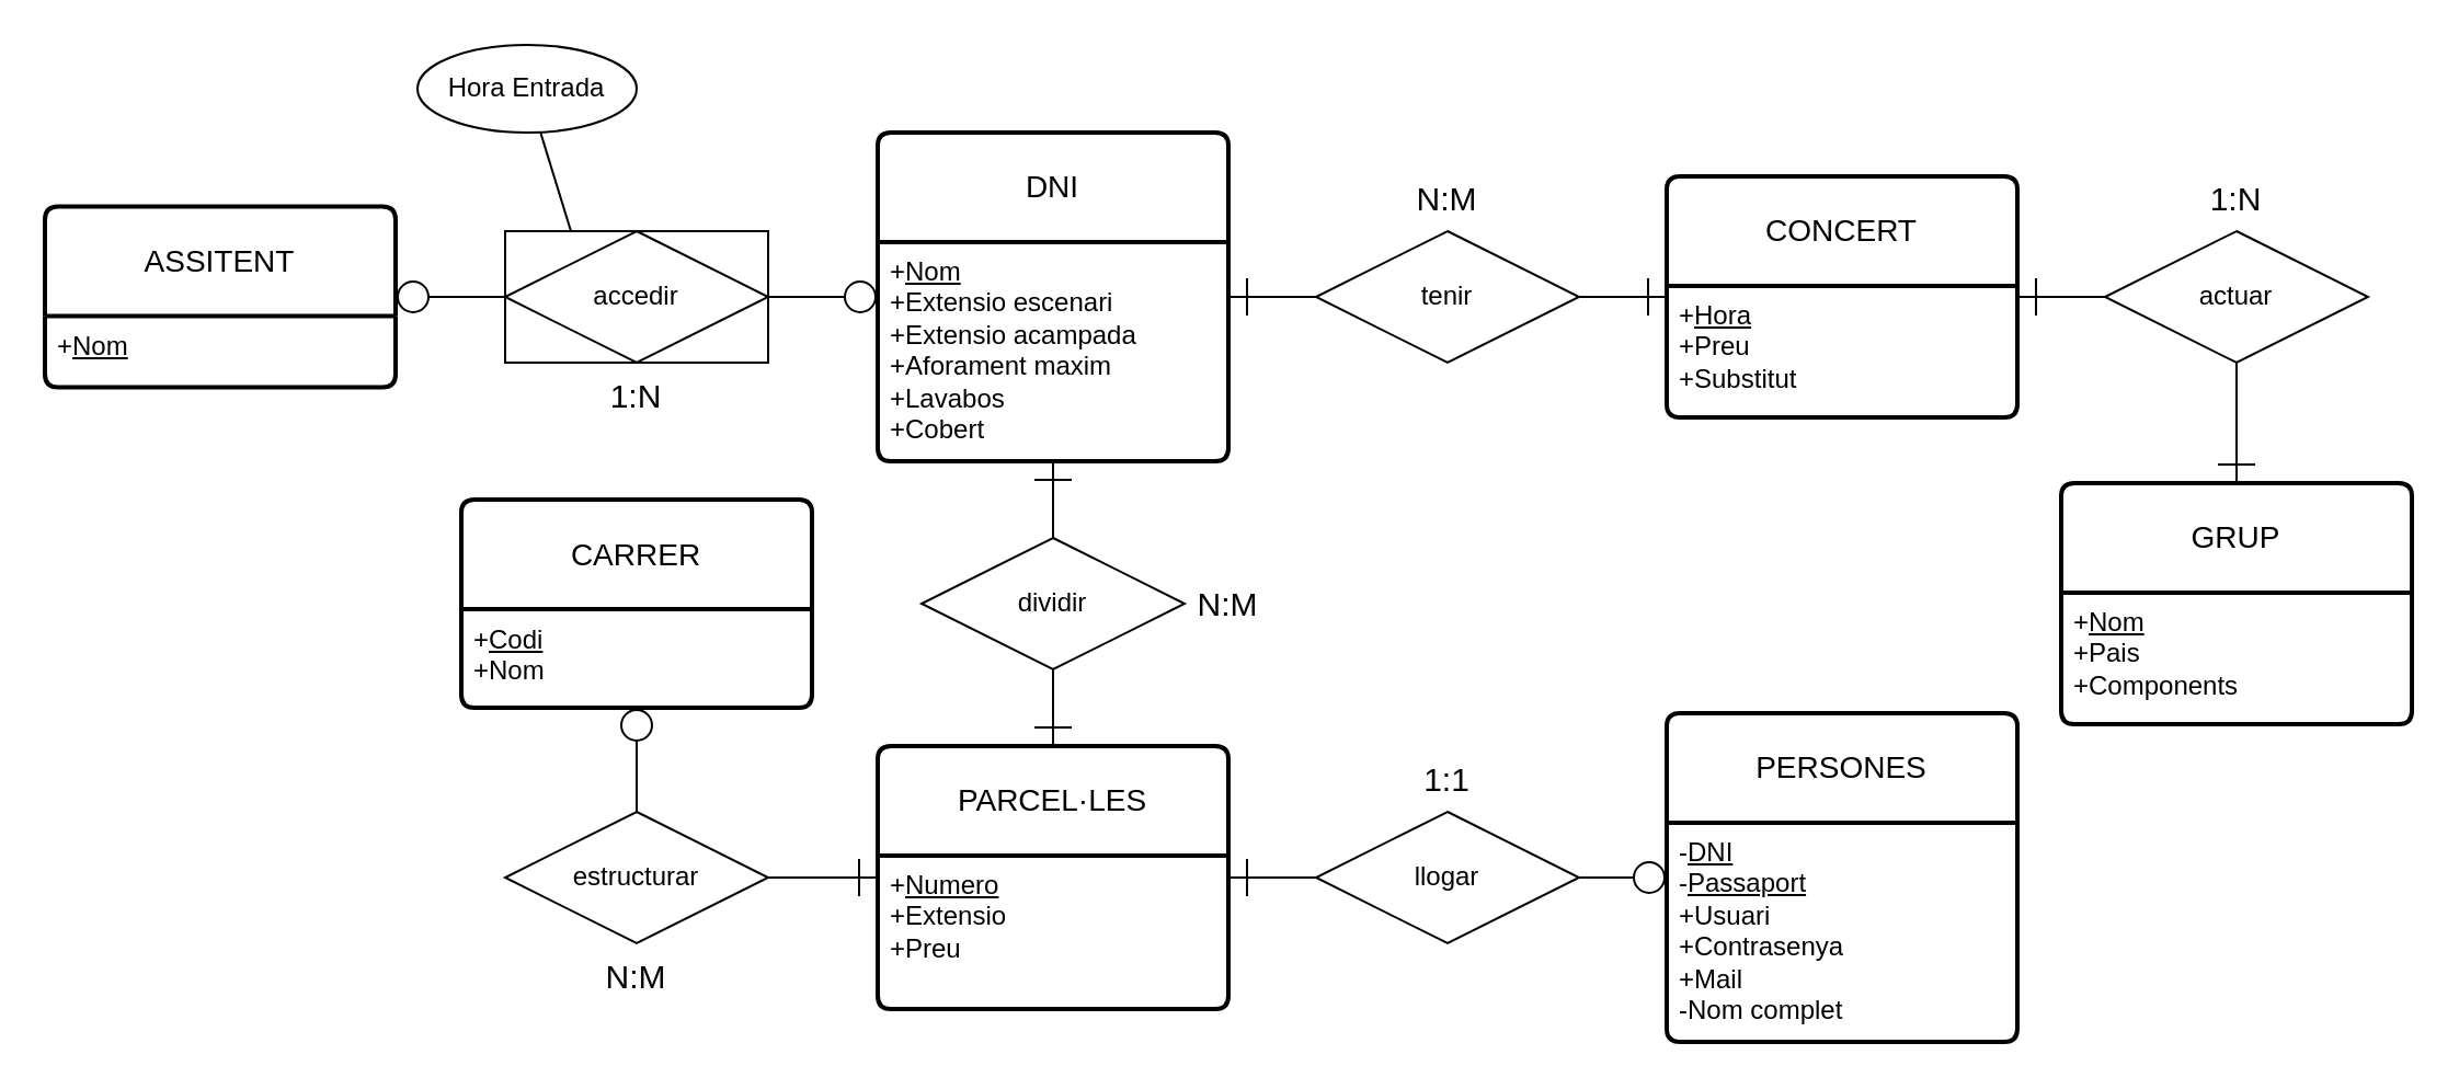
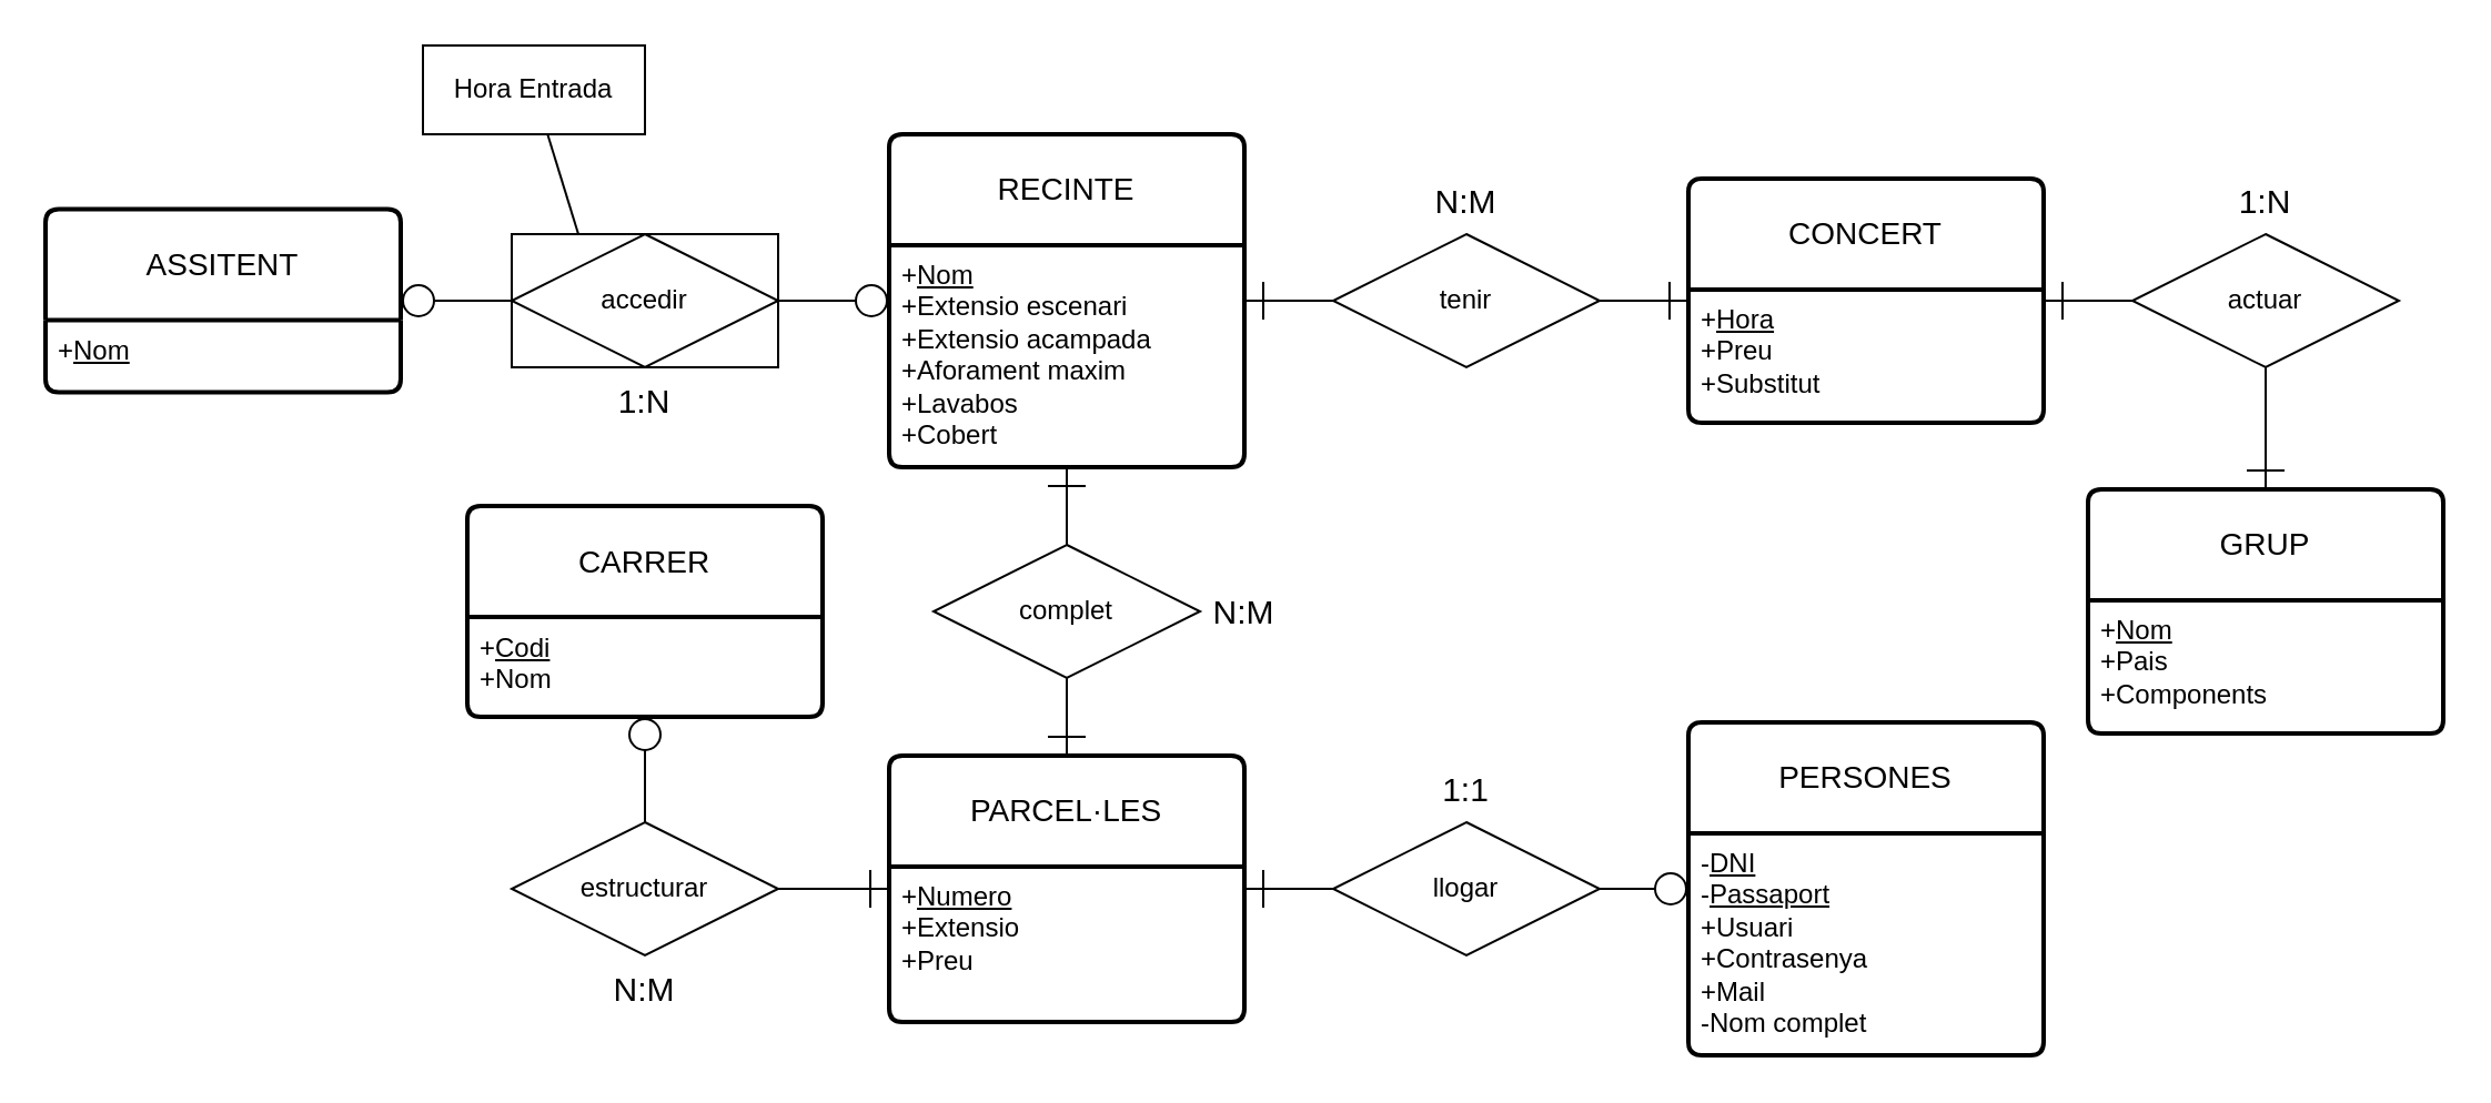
  <mxCell id="0" />
  <mxCell id="1" parent="0" />
- <mxCell id="2" value="DNI" style="swimlane;childLayout=stackLayout;horizontal=1;startSize=50;horizontalStack=0;rounded=1;fontSize=14;fontStyle=0;strokeWidth=2;resizeParent=0;resizeLast=1;shadow=0;dashed=0;align=center;arcSize=4;whiteSpace=wrap;html=1;" vertex="1" parent="1"><mxGeometry x="400" y="60" width="160" height="150" as="geometry" /></mxCell>
+ <mxCell id="2" value="RECINTE" style="swimlane;childLayout=stackLayout;horizontal=1;startSize=50;horizontalStack=0;rounded=1;fontSize=14;fontStyle=0;strokeWidth=2;resizeParent=0;resizeLast=1;shadow=0;dashed=0;align=center;arcSize=4;whiteSpace=wrap;html=1;" vertex="1" parent="1"><mxGeometry x="400" y="60" width="160" height="150" as="geometry" /></mxCell>
  <mxCell id="3" value="+&lt;u&gt;Nom&lt;/u&gt;&lt;br&gt;+Extensio escenari&lt;div&gt;+Extensio acampada&lt;br&gt;+Aforament maxim&lt;/div&gt;&lt;div&gt;+Lavabos&lt;/div&gt;&lt;div&gt;+Cobert&lt;/div&gt;" style="align=left;strokeColor=none;fillColor=none;spacingLeft=4;fontSize=12;verticalAlign=top;resizable=0;rotatable=0;part=1;html=1;" vertex="1" parent="2"><mxGeometry y="50" width="160" height="100" as="geometry" /></mxCell>
  <mxCell id="4" value="GRUP" style="swimlane;childLayout=stackLayout;horizontal=1;startSize=50;horizontalStack=0;rounded=1;fontSize=14;fontStyle=0;strokeWidth=2;resizeParent=0;resizeLast=1;shadow=0;dashed=0;align=center;arcSize=4;whiteSpace=wrap;html=1;" vertex="1" parent="1"><mxGeometry x="940" y="220" width="160" height="110" as="geometry" /></mxCell>
  <mxCell id="5" value="+&lt;u&gt;Nom&lt;/u&gt;&lt;br&gt;+Pais&lt;br&gt;+Components" style="align=left;strokeColor=none;fillColor=none;spacingLeft=4;fontSize=12;verticalAlign=top;resizable=0;rotatable=0;part=1;html=1;" vertex="1" parent="4"><mxGeometry y="50" width="160" height="60" as="geometry" /></mxCell>
  <mxCell id="6" value="CARRER" style="swimlane;childLayout=stackLayout;horizontal=1;startSize=50;horizontalStack=0;rounded=1;fontSize=14;fontStyle=0;strokeWidth=2;resizeParent=0;resizeLast=1;shadow=0;dashed=0;align=center;arcSize=4;whiteSpace=wrap;html=1;" vertex="1" parent="1"><mxGeometry y="227.5" width="160" height="95" as="geometry" x="210" /></mxCell>
  <mxCell id="7" value="+&lt;u&gt;Codi&lt;/u&gt;&lt;br&gt;+Nom" style="align=left;strokeColor=none;fillColor=none;spacingLeft=4;fontSize=12;verticalAlign=top;resizable=0;rotatable=0;part=1;html=1;" vertex="1" parent="6"><mxGeometry y="50" width="160" height="45" as="geometry" /></mxCell>
  <mxCell id="8" value="PARCEL·LES" style="swimlane;childLayout=stackLayout;horizontal=1;startSize=50;horizontalStack=0;rounded=1;fontSize=14;fontStyle=0;strokeWidth=2;resizeParent=0;resizeLast=1;shadow=0;dashed=0;align=center;arcSize=4;whiteSpace=wrap;html=1;" vertex="1" parent="1"><mxGeometry x="400" y="340" width="160" height="120" as="geometry" /></mxCell>
  <mxCell id="9" value="+&lt;u&gt;Numero&lt;/u&gt;&lt;br&gt;+Extensio&lt;br&gt;+Preu" style="align=left;strokeColor=none;fillColor=none;spacingLeft=4;fontSize=12;verticalAlign=top;resizable=0;rotatable=0;part=1;html=1;" vertex="1" parent="8"><mxGeometry y="50" width="160" height="70" as="geometry" /></mxCell>
  <mxCell id="10" value="PERSONES" style="swimlane;childLayout=stackLayout;horizontal=1;startSize=50;horizontalStack=0;rounded=1;fontSize=14;fontStyle=0;strokeWidth=2;resizeParent=0;resizeLast=1;shadow=0;dashed=0;align=center;arcSize=4;whiteSpace=wrap;html=1;" vertex="1" parent="1"><mxGeometry x="760" y="325" width="160" height="150" as="geometry" /></mxCell>
  <mxCell id="11" value="&lt;div&gt;-&lt;u&gt;DNI&lt;/u&gt;&lt;div&gt;-&lt;u&gt;Passaport&lt;/u&gt;&lt;/div&gt;&lt;/div&gt;+Usuari&lt;br&gt;+Contrasenya&lt;div&gt;+Mail&lt;/div&gt;&lt;div&gt;-Nom complet&lt;/div&gt;" style="align=left;strokeColor=none;fillColor=none;spacingLeft=4;fontSize=12;verticalAlign=top;resizable=0;rotatable=0;part=1;html=1;" vertex="1" parent="10"><mxGeometry y="50" width="160" height="100" as="geometry" /></mxCell>
  <mxCell id="12" value="CONCERT" style="swimlane;childLayout=stackLayout;horizontal=1;startSize=50;horizontalStack=0;rounded=1;fontSize=14;fontStyle=0;strokeWidth=2;resizeParent=0;resizeLast=1;shadow=0;dashed=0;align=center;arcSize=4;whiteSpace=wrap;html=1;" vertex="1" parent="1"><mxGeometry x="760" y="80" width="160" height="110" as="geometry" /></mxCell>
  <mxCell id="13" value="&lt;div&gt;&lt;span style=&quot;background-color: initial;&quot;&gt;+&lt;/span&gt;&lt;u style=&quot;background-color: initial;&quot;&gt;Hora&lt;/u&gt;&lt;/div&gt;+Preu&lt;div&gt;+Substitut&lt;/div&gt;" style="align=left;strokeColor=none;fillColor=none;spacingLeft=4;fontSize=12;verticalAlign=top;resizable=0;rotatable=0;part=1;html=1;" vertex="1" parent="12"><mxGeometry y="50" width="160" height="60" as="geometry" /></mxCell>
  <mxCell id="14" style="rounded=0;orthogonalLoop=1;jettySize=auto;html=1;startArrow=none;startFill=0;endArrow=ERone;endFill=0;endSize=15;" edge="1" parent="1" source="16" target="2"><mxGeometry relative="1" as="geometry" /></mxCell>
  <mxCell id="15" style="rounded=0;orthogonalLoop=1;jettySize=auto;html=1;startArrow=none;startFill=0;endArrow=ERone;endFill=0;endSize=15;" edge="1" parent="1" source="16" target="12"><mxGeometry relative="1" as="geometry" /></mxCell>
  <mxCell id="16" value="tenir" style="shape=rhombus;perimeter=rhombusPerimeter;whiteSpace=wrap;html=1;align=center;" vertex="1" parent="1"><mxGeometry x="600" y="105" width="120" height="60" as="geometry" /></mxCell>
  <mxCell id="17" style="rounded=0;orthogonalLoop=1;jettySize=auto;html=1;startArrow=none;startFill=0;endArrow=ERone;endFill=0;endSize=15;strokeWidth=1;" edge="1" parent="1" source="19" target="12"><mxGeometry relative="1" as="geometry" /></mxCell>
  <mxCell id="18" style="rounded=0;orthogonalLoop=1;jettySize=auto;html=1;startArrow=none;startFill=0;endArrow=ERone;endFill=0;endSize=15;jumpSize=6;" edge="1" parent="1" target="4"><mxGeometry relative="1" as="geometry"><mxPoint x="1020" y="161" as="sourcePoint" /><mxPoint x="1020" y="211" as="targetPoint" /></mxGeometry></mxCell>
  <mxCell id="19" value="actuar" style="shape=rhombus;perimeter=rhombusPerimeter;whiteSpace=wrap;html=1;align=center;" vertex="1" parent="1"><mxGeometry x="960" y="105" width="120" height="60" as="geometry" /></mxCell>
  <mxCell id="20" style="rounded=0;orthogonalLoop=1;jettySize=auto;html=1;entryX=0.5;entryY=0;entryDx=0;entryDy=0;startArrow=none;startFill=0;endArrow=ERone;endFill=0;endSize=15;" edge="1" parent="1" source="22" target="8"><mxGeometry relative="1" as="geometry" /></mxCell>
  <mxCell id="21" style="rounded=0;orthogonalLoop=1;jettySize=auto;html=1;endArrow=ERone;endFill=0;endSize=15;" edge="1" parent="1" source="22" target="2"><mxGeometry relative="1" as="geometry" /></mxCell>
- <mxCell id="22" value="dividir" style="shape=rhombus;perimeter=rhombusPerimeter;whiteSpace=wrap;html=1;align=center;" vertex="1" parent="1"><mxGeometry x="420" y="245" width="120" height="60" as="geometry" /></mxCell>
+ <mxCell id="22" value="complet" style="shape=rhombus;perimeter=rhombusPerimeter;whiteSpace=wrap;html=1;align=center;" vertex="1" parent="1"><mxGeometry x="420" y="245" width="120" height="60" as="geometry" /></mxCell>
  <mxCell id="23" style="rounded=0;orthogonalLoop=1;jettySize=auto;html=1;endArrow=ERone;endFill=0;endSize=15;" edge="1" parent="1" source="25" target="8"><mxGeometry relative="1" as="geometry" /></mxCell>
  <mxCell id="24" style="rounded=0;orthogonalLoop=1;jettySize=auto;html=1;endArrow=circle;endFill=0;" edge="1" parent="1" source="25" target="10"><mxGeometry relative="1" as="geometry" /></mxCell>
  <mxCell id="25" value="llogar" style="shape=rhombus;perimeter=rhombusPerimeter;whiteSpace=wrap;html=1;align=center;" vertex="1" parent="1"><mxGeometry x="600" y="370" width="120" height="60" as="geometry" /></mxCell>
  <mxCell id="26" style="edgeStyle=orthogonalEdgeStyle;rounded=0;orthogonalLoop=1;jettySize=auto;html=1;endArrow=circle;endFill=0;endSize=6;" edge="1" parent="1" source="28" target="6"><mxGeometry relative="1" as="geometry" /></mxCell>
  <mxCell id="27" style="edgeStyle=orthogonalEdgeStyle;rounded=0;orthogonalLoop=1;jettySize=auto;html=1;endArrow=ERone;endFill=0;endSize=15;" edge="1" parent="1" source="28" target="8"><mxGeometry relative="1" as="geometry" /></mxCell>
  <mxCell id="28" value="estructurar" style="shape=rhombus;perimeter=rhombusPerimeter;whiteSpace=wrap;html=1;align=center;" vertex="1" parent="1"><mxGeometry x="230" y="370" width="120" height="60" as="geometry" /></mxCell>
  <mxCell id="29" value="ASSITENT" style="swimlane;childLayout=stackLayout;horizontal=1;startSize=50;horizontalStack=0;rounded=1;fontSize=14;fontStyle=0;strokeWidth=2;resizeParent=0;resizeLast=1;shadow=0;dashed=0;align=center;arcSize=4;whiteSpace=wrap;html=1;" vertex="1" parent="1"><mxGeometry x="20" y="93.75" width="160" height="82.5" as="geometry" /></mxCell>
  <mxCell id="30" value="+&lt;u&gt;Nom&lt;/u&gt;" style="align=left;strokeColor=none;fillColor=none;spacingLeft=4;fontSize=12;verticalAlign=top;resizable=0;rotatable=0;part=1;html=1;" vertex="1" parent="29"><mxGeometry y="50" width="160" height="32.5" as="geometry" /></mxCell>
  <mxCell id="31" style="rounded=0;orthogonalLoop=1;jettySize=auto;html=1;endArrow=circle;endFill=0;" edge="1" parent="1" source="33" target="2"><mxGeometry relative="1" as="geometry" /></mxCell>
  <mxCell id="32" style="rounded=0;orthogonalLoop=1;jettySize=auto;html=1;endArrow=circle;endFill=0;" edge="1" parent="1" source="33" target="29"><mxGeometry relative="1" as="geometry" /></mxCell>
  <mxCell id="33" value="accedir" style="shape=associativeEntity;whiteSpace=wrap;html=1;align=center;" vertex="1" parent="1"><mxGeometry x="230" y="105" width="120" height="60" as="geometry" /></mxCell>
  <mxCell id="34" style="rounded=0;orthogonalLoop=1;jettySize=auto;html=1;entryX=0.25;entryY=0;entryDx=0;entryDy=0;endArrow=none;endFill=0;" edge="1" parent="1" source="35" target="33"><mxGeometry relative="1" as="geometry" /></mxCell>
- <mxCell id="35" value="Hora Entrada" style="ellipse;whiteSpace=wrap;html=1;align=center;" vertex="1" parent="1"><mxGeometry x="190" y="20" width="100" height="40" as="geometry" /></mxCell>
+ <mxCell id="35" value="Hora Entrada" style="whiteSpace=wrap;html=1;align=center;rounded=0;" vertex="1" parent="1"><mxGeometry x="190" y="20" width="100" height="40" as="geometry" /></mxCell>
  <mxCell id="36" value="&lt;font style=&quot;font-size: 15px;&quot;&gt;N:M&lt;/font&gt;" style="text;strokeColor=none;fillColor=none;spacingLeft=4;spacingRight=4;overflow=hidden;rotatable=0;points=[[0,0.5],[1,0.5]];portConstraint=eastwest;fontSize=12;whiteSpace=wrap;html=1;align=center;" vertex="1" parent="1"><mxGeometry x="640" y="75" width="40" height="30" as="geometry" /></mxCell>
  <mxCell id="37" value="&lt;font style=&quot;font-size: 15px;&quot;&gt;1:1&lt;/font&gt;" style="text;strokeColor=none;fillColor=none;spacingLeft=4;spacingRight=4;overflow=hidden;rotatable=0;points=[[0,0.5],[1,0.5]];portConstraint=eastwest;fontSize=12;whiteSpace=wrap;html=1;align=center;" vertex="1" parent="1"><mxGeometry x="640" y="340" width="40" height="30" as="geometry" /></mxCell>
  <mxCell id="38" value="&lt;font style=&quot;font-size: 15px;&quot;&gt;N:M&lt;/font&gt;" style="text;strokeColor=none;fillColor=none;spacingLeft=4;spacingRight=4;overflow=hidden;rotatable=0;points=[[0,0.5],[1,0.5]];portConstraint=eastwest;fontSize=12;whiteSpace=wrap;html=1;align=center;" vertex="1" parent="1"><mxGeometry x="540" y="260" width="40" height="30" as="geometry" /></mxCell>
  <mxCell id="39" value="&lt;font style=&quot;font-size: 15px;&quot;&gt;1:N&lt;/font&gt;" style="text;strokeColor=none;fillColor=none;spacingLeft=4;spacingRight=4;overflow=hidden;rotatable=0;points=[[0,0.5],[1,0.5]];portConstraint=eastwest;fontSize=12;whiteSpace=wrap;html=1;align=center;" vertex="1" parent="1"><mxGeometry x="1000" y="75" width="40" height="30" as="geometry" /></mxCell>
  <mxCell id="40" value="&lt;font style=&quot;font-size: 15px;&quot;&gt;N:M&lt;/font&gt;" style="text;strokeColor=none;fillColor=none;spacingLeft=4;spacingRight=4;overflow=hidden;rotatable=0;points=[[0,0.5],[1,0.5]];portConstraint=eastwest;fontSize=12;whiteSpace=wrap;html=1;align=center;" vertex="1" parent="1"><mxGeometry x="270" y="430" width="40" height="30" as="geometry" /></mxCell>
  <mxCell id="41" value="&lt;span style=&quot;font-size: 15px;&quot;&gt;1:N&lt;/span&gt;" style="text;strokeColor=none;fillColor=none;spacingLeft=4;spacingRight=4;overflow=hidden;rotatable=0;points=[[0,0.5],[1,0.5]];portConstraint=eastwest;fontSize=12;whiteSpace=wrap;html=1;align=center;" vertex="1" parent="1"><mxGeometry x="270" y="165" width="40" height="30" as="geometry" /></mxCell>
